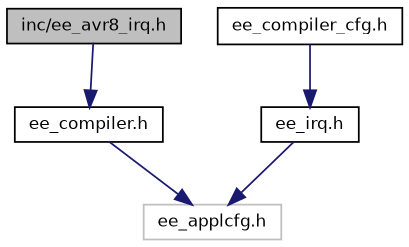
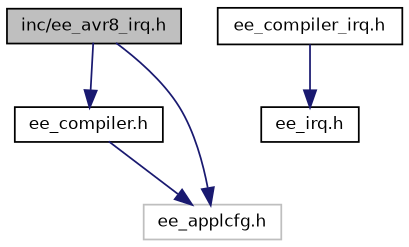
  digraph {
    node [color=black fillcolor=white fontname=Helvetica fontsize=10 shape=record style=filled]
    edge [color=midnightblue fontname=Helvetica fontsize=10 labelfontname=Helvetica labelfontsize=10 style=solid]
    n1 [fillcolor=grey75 fontcolor=black height=0.2 label="inc/ee_avr8_irq.h" width=0.4]
    n2 [height=0.2 label="ee_compiler.h" width=0.4]
    n3 [color=grey75 height=0.2 label="ee_applcfg.h" width=0.4]
-   n4 [height=0.2 label="ee_compiler_cfg.h" width=0.4]
+   n4 [height=0.2 label="ee_compiler_irq.h" width=0.4]
    n5 [height=0.2 label="ee_irq.h" width=0.4]
    n1 -> n2
    n2 -> n3
    n4 -> n5
-   n5 -> n3
+   n1 -> n3
  }
